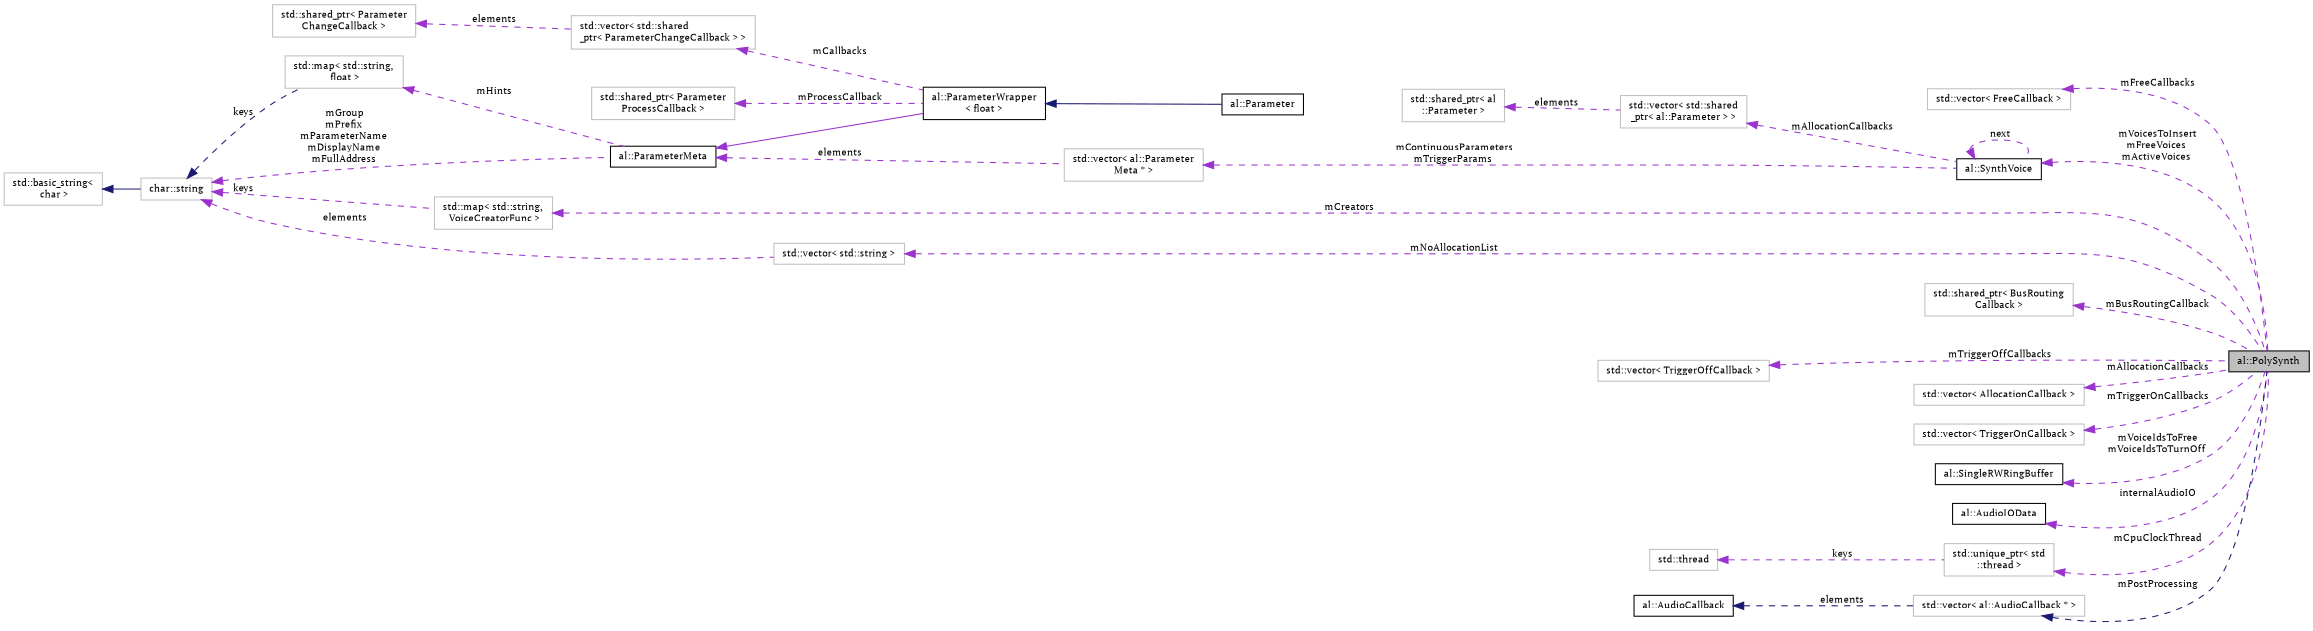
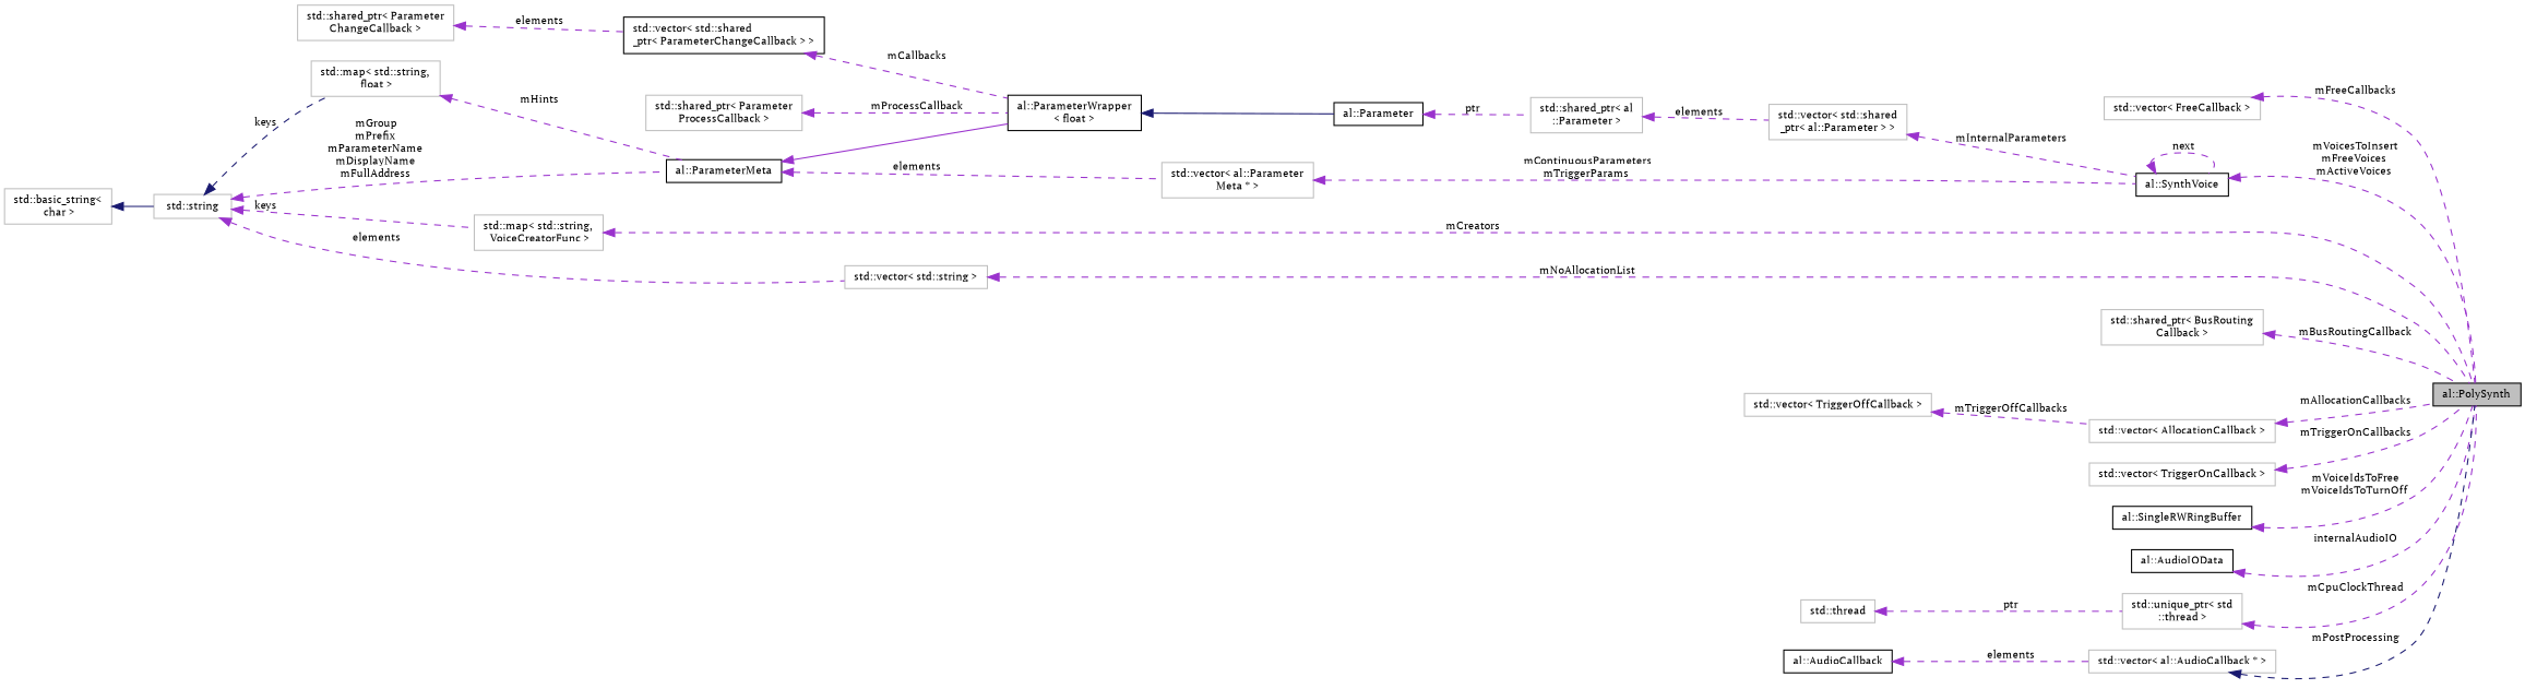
  digraph {
    fontname="PT Serif"
    rankdir=LR
    node [color=grey75 fontname="PT Serif" fontsize=10 shape=record]
    edge [color=darkorchid3 dir=back fontname="PT Serif" fontsize=10 labelfontname="FreeSans.ttf" labelfontsize=10 style=dashed]
    n1 [color=black fillcolor=grey75 fontcolor=black height=0.2 label="al::PolySynth" style=filled width=0.4]
    n2 [height=0.2 label="std::vector\< FreeCallback \>" width=0.4]
    n3 [height=0.2 label="std::map\< std::string,\l VoiceCreatorFunc \>" width=0.4]
-   n4 [height=0.2 label="char::string" width=0.4]
+   n4 [height=0.2 label="std::string" width=0.4]
    n5 [color=black height=0.2 label="al::ParameterMeta" width=0.4]
    n6 [height=0.2 label="std::map\< std::string,\l float \>" width=0.4]
    n7 [height=0.2 label="std::vector\< std::string \>" width=0.4]
    n8 [color=black height=0.2 label="al::ParameterWrapper\l\< float \>" width=0.4]
    n9 [height=0.2 label="std::vector\< al::Parameter\lMeta * \>" width=0.4]
    n10 [height=0.2 label="std::basic_string\<\l char \>" width=0.4]
    n11 [height=0.2 label="std::shared_ptr\< BusRouting\lCallback \>" width=0.4]
    n12 [height=0.2 label="std::vector\< AllocationCallback \>" width=0.4]
    n13 [height=0.2 label="std::vector\< TriggerOnCallback \>" width=0.4]
    n14 [color=black height=0.2 label="al::SingleRWRingBuffer" width=0.4]
    n15 [color=black height=0.2 label="al::AudioIOData" width=0.4]
    n16 [color=black height=0.2 label="al::SynthVoice" width=0.4]
    n17 [height=0.2 label="std::vector\< std::shared\l_ptr\< al::Parameter \> \>" width=0.4]
    n18 [height=0.2 label="std::shared_ptr\< al\l::Parameter \>" width=0.4]
    n19 [color=black height=0.2 label="al::Parameter" width=0.4]
-   n20 [height=0.2 label="std::vector\< std::shared\l_ptr\< ParameterChangeCallback \> \>" width=0.4]
+   n20 [color=black height=0.2 label="std::vector\< std::shared\l_ptr\< ParameterChangeCallback \> \>" width=0.4]
    n21 [height=0.2 label="std::shared_ptr\< Parameter\lChangeCallback \>" width=0.4]
    n22 [height=0.2 label="std::shared_ptr\< Parameter\lProcessCallback \>" width=0.4]
    n23 [height=0.2 label="std::vector\< TriggerOffCallback \>" width=0.4]
    n24 [height=0.2 label="std::unique_ptr\< std\l::thread \>" width=0.4]
    n25 [height=0.2 label="std::thread" width=0.4]
    n26 [height=0.2 label="std::vector\< al::AudioCallback * \>" width=0.4]
    n27 [color=black height=0.2 label="al::AudioCallback" width=0.4]
    n2 -> n1 [label=" mFreeCallbacks"]
    n3 -> n1 [label=" mCreators"]
    n4 -> n3 [label=" keys"]
    n4 -> n5 [label=" mGroup\nmPrefix\nmParameterName\nmDisplayName\nmFullAddress"]
    n4 -> n6 [color=midnightblue label=" keys"]
    n4 -> n7 [label=" elements"]
    n5 -> n8 [style=solid]
    n5 -> n9 [label=" elements"]
    n6 -> n5 [label=" mHints"]
    n7 -> n1 [label=" mNoAllocationList"]
    n8 -> n19 [color=midnightblue style=solid]
    n9 -> n16 [label=" mContinuousParameters\nmTriggerParams"]
    n10 -> n4 [color=midnightblue style=solid]
    n11 -> n1 [label=" mBusRoutingCallback"]
    n12 -> n1 [label=" mAllocationCallbacks"]
    n13 -> n1 [label=" mTriggerOnCallbacks"]
    n14 -> n1 [label=" mVoiceIdsToFree\nmVoiceIdsToTurnOff"]
    n15 -> n1 [label=" internalAudioIO"]
    n16 -> n1 [label=" mVoicesToInsert\nmFreeVoices\nmActiveVoices"]
    n16 -> n16 [label=" next"]
-   n17 -> n16 [label=" mAllocationCallbacks"]
+   n17 -> n16 [label=" mInternalParameters"]
    n18 -> n17 [label=" elements"]
+   n19 -> n18 [label=" ptr"]
    n20 -> n8 [label=" mCallbacks"]
    n21 -> n20 [label=" elements"]
    n22 -> n8 [label=" mProcessCallback"]
-   n23 -> n1 [label=" mTriggerOffCallbacks"]
+   n23 -> n12 [label=" mTriggerOffCallbacks"]
    n24 -> n1 [label=" mCpuClockThread"]
-   n25 -> n24 [label=" keys"]
+   n25 -> n24 [label=" ptr"]
    n26 -> n1 [color=midnightblue label=" mPostProcessing"]
-   n27 -> n26 [color=midnightblue label=" elements"]
+   n27 -> n26 [label=" elements"]
  }
